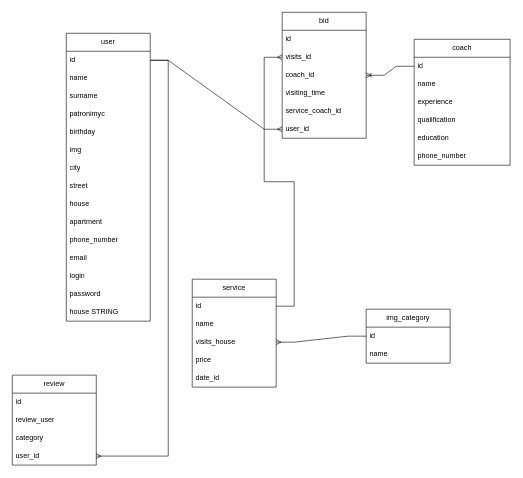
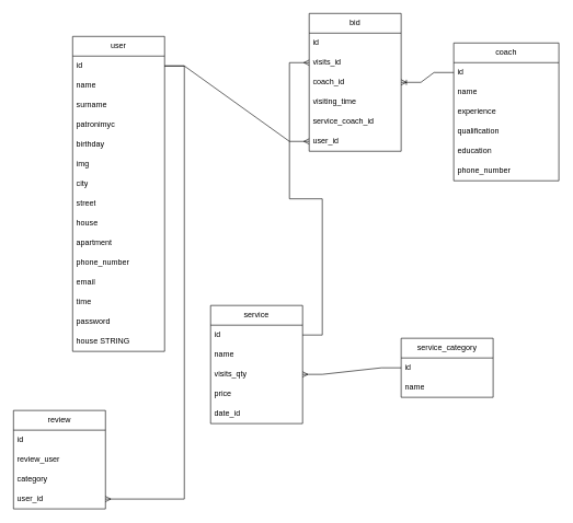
  <mxCell id="0" />
  <mxCell id="1" parent="0" />
  <mxCell id="2" value="user" style="swimlane;fontStyle=0;childLayout=stackLayout;horizontal=1;startSize=30;horizontalStack=0;resizeParent=1;resizeParentMax=0;resizeLast=0;collapsible=1;marginBottom=0;whiteSpace=wrap;html=1;" parent="1" vertex="1"><mxGeometry x="110" y="55" width="140" height="480" as="geometry" /></mxCell>
  <mxCell id="3" value="id" style="text;strokeColor=none;fillColor=none;align=left;verticalAlign=middle;spacingLeft=4;spacingRight=4;overflow=hidden;points=[[0,0.5],[1,0.5]];portConstraint=eastwest;rotatable=0;whiteSpace=wrap;html=1;" parent="2" vertex="1"><mxGeometry y="30" width="140" height="30" as="geometry" /></mxCell>
  <mxCell id="4" value="name" style="text;strokeColor=none;fillColor=none;align=left;verticalAlign=middle;spacingLeft=4;spacingRight=4;overflow=hidden;points=[[0,0.5],[1,0.5]];portConstraint=eastwest;rotatable=0;whiteSpace=wrap;html=1;" parent="2" vertex="1"><mxGeometry y="60" width="140" height="30" as="geometry" /></mxCell>
  <mxCell id="5" value="surname" style="text;strokeColor=none;fillColor=none;align=left;verticalAlign=middle;spacingLeft=4;spacingRight=4;overflow=hidden;points=[[0,0.5],[1,0.5]];portConstraint=eastwest;rotatable=0;whiteSpace=wrap;html=1;" parent="2" vertex="1"><mxGeometry y="90" width="140" height="30" as="geometry" /></mxCell>
  <mxCell id="6" value="patronimyc" style="text;strokeColor=none;fillColor=none;align=left;verticalAlign=middle;spacingLeft=4;spacingRight=4;overflow=hidden;points=[[0,0.5],[1,0.5]];portConstraint=eastwest;rotatable=0;whiteSpace=wrap;html=1;" parent="2" vertex="1"><mxGeometry y="120" width="140" height="30" as="geometry" /></mxCell>
  <mxCell id="7" value="birthday" style="text;strokeColor=none;fillColor=none;align=left;verticalAlign=middle;spacingLeft=4;spacingRight=4;overflow=hidden;points=[[0,0.5],[1,0.5]];portConstraint=eastwest;rotatable=0;whiteSpace=wrap;html=1;" parent="2" vertex="1"><mxGeometry y="150" width="140" height="30" as="geometry" /></mxCell>
  <mxCell id="8" value="img" style="text;strokeColor=none;fillColor=none;align=left;verticalAlign=middle;spacingLeft=4;spacingRight=4;overflow=hidden;points=[[0,0.5],[1,0.5]];portConstraint=eastwest;rotatable=0;whiteSpace=wrap;html=1;" parent="2" vertex="1"><mxGeometry y="180" width="140" height="30" as="geometry" /></mxCell>
  <mxCell id="9" value="city" style="text;strokeColor=none;fillColor=none;align=left;verticalAlign=middle;spacingLeft=4;spacingRight=4;overflow=hidden;points=[[0,0.5],[1,0.5]];portConstraint=eastwest;rotatable=0;whiteSpace=wrap;html=1;" parent="2" vertex="1"><mxGeometry y="210" width="140" height="30" as="geometry" /></mxCell>
  <mxCell id="10" value="street" style="text;strokeColor=none;fillColor=none;align=left;verticalAlign=middle;spacingLeft=4;spacingRight=4;overflow=hidden;points=[[0,0.5],[1,0.5]];portConstraint=eastwest;rotatable=0;whiteSpace=wrap;html=1;" parent="2" vertex="1"><mxGeometry y="240" width="140" height="30" as="geometry" /></mxCell>
  <mxCell id="11" value="house" style="text;strokeColor=none;fillColor=none;align=left;verticalAlign=middle;spacingLeft=4;spacingRight=4;overflow=hidden;points=[[0,0.5],[1,0.5]];portConstraint=eastwest;rotatable=0;whiteSpace=wrap;html=1;" parent="2" vertex="1"><mxGeometry y="270" width="140" height="30" as="geometry" /></mxCell>
  <mxCell id="12" value="apartment" style="text;strokeColor=none;fillColor=none;align=left;verticalAlign=middle;spacingLeft=4;spacingRight=4;overflow=hidden;points=[[0,0.5],[1,0.5]];portConstraint=eastwest;rotatable=0;whiteSpace=wrap;html=1;" parent="2" vertex="1"><mxGeometry y="300" width="140" height="30" as="geometry" /></mxCell>
  <mxCell id="13" value="phone_number" style="text;strokeColor=none;fillColor=none;align=left;verticalAlign=middle;spacingLeft=4;spacingRight=4;overflow=hidden;points=[[0,0.5],[1,0.5]];portConstraint=eastwest;rotatable=0;whiteSpace=wrap;html=1;" parent="2" vertex="1"><mxGeometry y="330" width="140" height="30" as="geometry" /></mxCell>
  <mxCell id="14" value="email" style="text;strokeColor=none;fillColor=none;align=left;verticalAlign=middle;spacingLeft=4;spacingRight=4;overflow=hidden;points=[[0,0.5],[1,0.5]];portConstraint=eastwest;rotatable=0;whiteSpace=wrap;html=1;" parent="2" vertex="1"><mxGeometry y="360" width="140" height="30" as="geometry" /></mxCell>
- <mxCell id="15" value="login" style="text;strokeColor=none;fillColor=none;align=left;verticalAlign=middle;spacingLeft=4;spacingRight=4;overflow=hidden;points=[[0,0.5],[1,0.5]];portConstraint=eastwest;rotatable=0;whiteSpace=wrap;html=1;" parent="2" vertex="1"><mxGeometry y="390" width="140" height="30" as="geometry" /></mxCell>
+ <mxCell id="15" value="time" style="text;strokeColor=none;fillColor=none;align=left;verticalAlign=middle;spacingLeft=4;spacingRight=4;overflow=hidden;points=[[0,0.5],[1,0.5]];portConstraint=eastwest;rotatable=0;whiteSpace=wrap;html=1;" parent="2" vertex="1"><mxGeometry y="390" width="140" height="30" as="geometry" /></mxCell>
  <mxCell id="16" value="password" style="text;strokeColor=none;fillColor=none;align=left;verticalAlign=middle;spacingLeft=4;spacingRight=4;overflow=hidden;points=[[0,0.5],[1,0.5]];portConstraint=eastwest;rotatable=0;whiteSpace=wrap;html=1;" parent="2" vertex="1"><mxGeometry y="420" width="140" height="30" as="geometry" /></mxCell>
  <mxCell id="17" value="house STRING" style="text;strokeColor=none;fillColor=none;align=left;verticalAlign=middle;spacingLeft=4;spacingRight=4;overflow=hidden;points=[[0,0.5],[1,0.5]];portConstraint=eastwest;rotatable=0;whiteSpace=wrap;html=1;" parent="2" vertex="1"><mxGeometry y="450" width="140" height="30" as="geometry" /></mxCell>
  <mxCell id="18" value="bid" style="swimlane;fontStyle=0;childLayout=stackLayout;horizontal=1;startSize=30;horizontalStack=0;resizeParent=1;resizeParentMax=0;resizeLast=0;collapsible=1;marginBottom=0;whiteSpace=wrap;html=1;" parent="1" vertex="1"><mxGeometry x="470" y="20" width="140" height="210" as="geometry" /></mxCell>
  <mxCell id="19" value="id" style="text;strokeColor=none;fillColor=none;align=left;verticalAlign=middle;spacingLeft=4;spacingRight=4;overflow=hidden;points=[[0,0.5],[1,0.5]];portConstraint=eastwest;rotatable=0;whiteSpace=wrap;html=1;" parent="18" vertex="1"><mxGeometry y="30" width="140" height="30" as="geometry" /></mxCell>
  <mxCell id="20" value="visits_id" style="text;strokeColor=none;fillColor=none;align=left;verticalAlign=middle;spacingLeft=4;spacingRight=4;overflow=hidden;points=[[0,0.5],[1,0.5]];portConstraint=eastwest;rotatable=0;whiteSpace=wrap;html=1;" parent="18" vertex="1"><mxGeometry y="60" width="140" height="30" as="geometry" /></mxCell>
  <mxCell id="21" value="coach_id" style="text;strokeColor=none;fillColor=none;align=left;verticalAlign=middle;spacingLeft=4;spacingRight=4;overflow=hidden;points=[[0,0.5],[1,0.5]];portConstraint=eastwest;rotatable=0;whiteSpace=wrap;html=1;" parent="18" vertex="1"><mxGeometry y="90" width="140" height="30" as="geometry" /></mxCell>
  <mxCell id="22" value="visiting_time" style="text;strokeColor=none;fillColor=none;align=left;verticalAlign=middle;spacingLeft=4;spacingRight=4;overflow=hidden;points=[[0,0.5],[1,0.5]];portConstraint=eastwest;rotatable=0;whiteSpace=wrap;html=1;" parent="18" vertex="1"><mxGeometry y="120" width="140" height="30" as="geometry" /></mxCell>
  <mxCell id="23" value="service_coach_id" style="text;strokeColor=none;fillColor=none;align=left;verticalAlign=middle;spacingLeft=4;spacingRight=4;overflow=hidden;points=[[0,0.5],[1,0.5]];portConstraint=eastwest;rotatable=0;whiteSpace=wrap;html=1;" parent="18" vertex="1"><mxGeometry y="150" width="140" height="30" as="geometry" /></mxCell>
  <mxCell id="24" value="user_id" style="text;strokeColor=none;fillColor=none;align=left;verticalAlign=middle;spacingLeft=4;spacingRight=4;overflow=hidden;points=[[0,0.5],[1,0.5]];portConstraint=eastwest;rotatable=0;whiteSpace=wrap;html=1;" parent="18" vertex="1"><mxGeometry y="180" width="140" height="30" as="geometry" /></mxCell>
  <mxCell id="25" value="coach" style="swimlane;fontStyle=0;childLayout=stackLayout;horizontal=1;startSize=30;horizontalStack=0;resizeParent=1;resizeParentMax=0;resizeLast=0;collapsible=1;marginBottom=0;whiteSpace=wrap;html=1;" parent="1" vertex="1"><mxGeometry x="690" y="65" width="160" height="210" as="geometry" /></mxCell>
  <mxCell id="26" value="id" style="text;strokeColor=none;fillColor=none;align=left;verticalAlign=middle;spacingLeft=4;spacingRight=4;overflow=hidden;points=[[0,0.5],[1,0.5]];portConstraint=eastwest;rotatable=0;whiteSpace=wrap;html=1;" parent="25" vertex="1"><mxGeometry y="30" width="160" height="30" as="geometry" /></mxCell>
  <mxCell id="27" value="name" style="text;strokeColor=none;fillColor=none;align=left;verticalAlign=middle;spacingLeft=4;spacingRight=4;overflow=hidden;points=[[0,0.5],[1,0.5]];portConstraint=eastwest;rotatable=0;whiteSpace=wrap;html=1;" parent="25" vertex="1"><mxGeometry y="60" width="160" height="30" as="geometry" /></mxCell>
  <mxCell id="28" value="experience" style="text;strokeColor=none;fillColor=none;align=left;verticalAlign=middle;spacingLeft=4;spacingRight=4;overflow=hidden;points=[[0,0.5],[1,0.5]];portConstraint=eastwest;rotatable=0;whiteSpace=wrap;html=1;" parent="25" vertex="1"><mxGeometry y="90" width="160" height="30" as="geometry" /></mxCell>
  <mxCell id="29" value="qualification" style="text;strokeColor=none;fillColor=none;align=left;verticalAlign=middle;spacingLeft=4;spacingRight=4;overflow=hidden;points=[[0,0.5],[1,0.5]];portConstraint=eastwest;rotatable=0;whiteSpace=wrap;html=1;" parent="25" vertex="1"><mxGeometry y="120" width="160" height="30" as="geometry" /></mxCell>
  <mxCell id="30" value="education" style="text;strokeColor=none;fillColor=none;align=left;verticalAlign=middle;spacingLeft=4;spacingRight=4;overflow=hidden;points=[[0,0.5],[1,0.5]];portConstraint=eastwest;rotatable=0;whiteSpace=wrap;html=1;" parent="25" vertex="1"><mxGeometry y="150" width="160" height="30" as="geometry" /></mxCell>
  <mxCell id="31" value="phone_number" style="text;strokeColor=none;fillColor=none;align=left;verticalAlign=middle;spacingLeft=4;spacingRight=4;overflow=hidden;points=[[0,0.5],[1,0.5]];portConstraint=eastwest;rotatable=0;whiteSpace=wrap;html=1;" parent="25" vertex="1"><mxGeometry y="180" width="160" height="30" as="geometry" /></mxCell>
  <mxCell id="32" value="service" style="swimlane;fontStyle=0;childLayout=stackLayout;horizontal=1;startSize=30;horizontalStack=0;resizeParent=1;resizeParentMax=0;resizeLast=0;collapsible=1;marginBottom=0;whiteSpace=wrap;html=1;" parent="1" vertex="1"><mxGeometry x="320" y="465" width="140" height="180" as="geometry" /></mxCell>
  <mxCell id="33" value="id" style="text;strokeColor=none;fillColor=none;align=left;verticalAlign=middle;spacingLeft=4;spacingRight=4;overflow=hidden;points=[[0,0.5],[1,0.5]];portConstraint=eastwest;rotatable=0;whiteSpace=wrap;html=1;" parent="32" vertex="1"><mxGeometry y="30" width="140" height="30" as="geometry" /></mxCell>
  <mxCell id="34" value="name" style="text;strokeColor=none;fillColor=none;align=left;verticalAlign=middle;spacingLeft=4;spacingRight=4;overflow=hidden;points=[[0,0.5],[1,0.5]];portConstraint=eastwest;rotatable=0;whiteSpace=wrap;html=1;" parent="32" vertex="1"><mxGeometry y="60" width="140" height="30" as="geometry" /></mxCell>
- <mxCell id="35" value="visits_house" style="text;strokeColor=none;fillColor=none;align=left;verticalAlign=middle;spacingLeft=4;spacingRight=4;overflow=hidden;points=[[0,0.5],[1,0.5]];portConstraint=eastwest;rotatable=0;whiteSpace=wrap;html=1;" parent="32" vertex="1"><mxGeometry y="90" width="140" height="30" as="geometry" /></mxCell>
+ <mxCell id="35" value="visits_qty" style="text;strokeColor=none;fillColor=none;align=left;verticalAlign=middle;spacingLeft=4;spacingRight=4;overflow=hidden;points=[[0,0.5],[1,0.5]];portConstraint=eastwest;rotatable=0;whiteSpace=wrap;html=1;" parent="32" vertex="1"><mxGeometry y="90" width="140" height="30" as="geometry" /></mxCell>
  <mxCell id="36" value="price" style="text;strokeColor=none;fillColor=none;align=left;verticalAlign=middle;spacingLeft=4;spacingRight=4;overflow=hidden;points=[[0,0.5],[1,0.5]];portConstraint=eastwest;rotatable=0;whiteSpace=wrap;html=1;" parent="32" vertex="1"><mxGeometry y="120" width="140" height="30" as="geometry" /></mxCell>
  <mxCell id="37" value="date_id" style="text;strokeColor=none;fillColor=none;align=left;verticalAlign=middle;spacingLeft=4;spacingRight=4;overflow=hidden;points=[[0,0.5],[1,0.5]];portConstraint=eastwest;rotatable=0;whiteSpace=wrap;html=1;" parent="32" vertex="1"><mxGeometry y="150" width="140" height="30" as="geometry" /></mxCell>
- <mxCell id="38" value="img_category" style="swimlane;fontStyle=0;childLayout=stackLayout;horizontal=1;startSize=30;horizontalStack=0;resizeParent=1;resizeParentMax=0;resizeLast=0;collapsible=1;marginBottom=0;whiteSpace=wrap;html=1;" parent="1" vertex="1"><mxGeometry x="610" y="515" width="140" height="90" as="geometry" /></mxCell>
+ <mxCell id="38" value="service_category" style="swimlane;fontStyle=0;childLayout=stackLayout;horizontal=1;startSize=30;horizontalStack=0;resizeParent=1;resizeParentMax=0;resizeLast=0;collapsible=1;marginBottom=0;whiteSpace=wrap;html=1;" parent="1" vertex="1"><mxGeometry x="610" y="515" width="140" height="90" as="geometry" /></mxCell>
  <mxCell id="39" value="id" style="text;strokeColor=none;fillColor=none;align=left;verticalAlign=middle;spacingLeft=4;spacingRight=4;overflow=hidden;points=[[0,0.5],[1,0.5]];portConstraint=eastwest;rotatable=0;whiteSpace=wrap;html=1;" parent="38" vertex="1"><mxGeometry y="30" width="140" height="30" as="geometry" /></mxCell>
  <mxCell id="40" value="name" style="text;strokeColor=none;fillColor=none;align=left;verticalAlign=middle;spacingLeft=4;spacingRight=4;overflow=hidden;points=[[0,0.5],[1,0.5]];portConstraint=eastwest;rotatable=0;whiteSpace=wrap;html=1;" parent="38" vertex="1"><mxGeometry y="60" width="140" height="30" as="geometry" /></mxCell>
  <mxCell id="41" value="" style="edgeStyle=entityRelationEdgeStyle;fontSize=12;html=1;endArrow=ERmany;rounded=0;exitX=0;exitY=0.5;exitDx=0;exitDy=0;" parent="1" source="39" target="35" edge="1"><mxGeometry width="100" height="100" relative="1" as="geometry"><mxPoint x="610" y="535" as="sourcePoint" /><mxPoint x="710" y="435" as="targetPoint" /></mxGeometry></mxCell>
  <mxCell id="42" value="" style="edgeStyle=entityRelationEdgeStyle;fontSize=12;html=1;endArrow=ERmany;rounded=0;exitX=1;exitY=0.5;exitDx=0;exitDy=0;" parent="1" source="33" edge="1" target="20"><mxGeometry width="100" height="100" relative="1" as="geometry"><mxPoint x="410" y="375" as="sourcePoint" /><mxPoint x="465.8" y="113.84" as="targetPoint" /></mxGeometry></mxCell>
  <mxCell id="43" value="" style="edgeStyle=entityRelationEdgeStyle;fontSize=12;html=1;endArrow=ERmany;rounded=0;" parent="1" target="24" edge="1" source="3"><mxGeometry width="100" height="100" relative="1" as="geometry"><mxPoint x="290" y="520" as="sourcePoint" /><mxPoint x="140" y="465" as="targetPoint" /></mxGeometry></mxCell>
  <mxCell id="44" value="review" style="swimlane;fontStyle=0;childLayout=stackLayout;horizontal=1;startSize=30;horizontalStack=0;resizeParent=1;resizeParentMax=0;resizeLast=0;collapsible=1;marginBottom=0;whiteSpace=wrap;html=1;" parent="1" vertex="1"><mxGeometry y="625" width="140" height="150" as="geometry" x="20" /></mxCell>
  <mxCell id="45" value="id" style="text;strokeColor=none;fillColor=none;align=left;verticalAlign=middle;spacingLeft=4;spacingRight=4;overflow=hidden;points=[[0,0.5],[1,0.5]];portConstraint=eastwest;rotatable=0;whiteSpace=wrap;html=1;" parent="44" vertex="1"><mxGeometry y="30" width="140" height="30" as="geometry" /></mxCell>
  <mxCell id="46" value="review_user" style="text;strokeColor=none;fillColor=none;align=left;verticalAlign=middle;spacingLeft=4;spacingRight=4;overflow=hidden;points=[[0,0.5],[1,0.5]];portConstraint=eastwest;rotatable=0;whiteSpace=wrap;html=1;" parent="44" vertex="1"><mxGeometry y="60" width="140" height="30" as="geometry" /></mxCell>
  <mxCell id="47" value="category" style="text;strokeColor=none;fillColor=none;align=left;verticalAlign=middle;spacingLeft=4;spacingRight=4;overflow=hidden;points=[[0,0.5],[1,0.5]];portConstraint=eastwest;rotatable=0;whiteSpace=wrap;html=1;" parent="44" vertex="1"><mxGeometry y="90" width="140" height="30" as="geometry" /></mxCell>
  <mxCell id="48" value="user_id" style="text;strokeColor=none;fillColor=none;align=left;verticalAlign=middle;spacingLeft=4;spacingRight=4;overflow=hidden;points=[[0,0.5],[1,0.5]];portConstraint=eastwest;rotatable=0;whiteSpace=wrap;html=1;" parent="44" vertex="1"><mxGeometry y="120" width="140" height="30" as="geometry" /></mxCell>
  <mxCell id="49" value="" style="edgeStyle=entityRelationEdgeStyle;fontSize=12;html=1;endArrow=ERmany;rounded=0;" parent="1" source="3" target="48" edge="1"><mxGeometry width="100" height="100" relative="1" as="geometry"><mxPoint x="50" y="725" as="sourcePoint" /><mxPoint x="90" y="535" as="targetPoint" /></mxGeometry></mxCell>
  <mxCell id="50" value="" style="edgeStyle=entityRelationEdgeStyle;fontSize=12;html=1;endArrow=ERoneToMany;rounded=0;entryX=1;entryY=0.5;entryDx=0;entryDy=0;exitX=0;exitY=0.5;exitDx=0;exitDy=0;" edge="1" parent="1" source="26" target="21"><mxGeometry width="100" height="100" relative="1" as="geometry"><mxPoint x="620" y="395" as="sourcePoint" /><mxPoint x="720" y="295" as="targetPoint" /></mxGeometry></mxCell>
